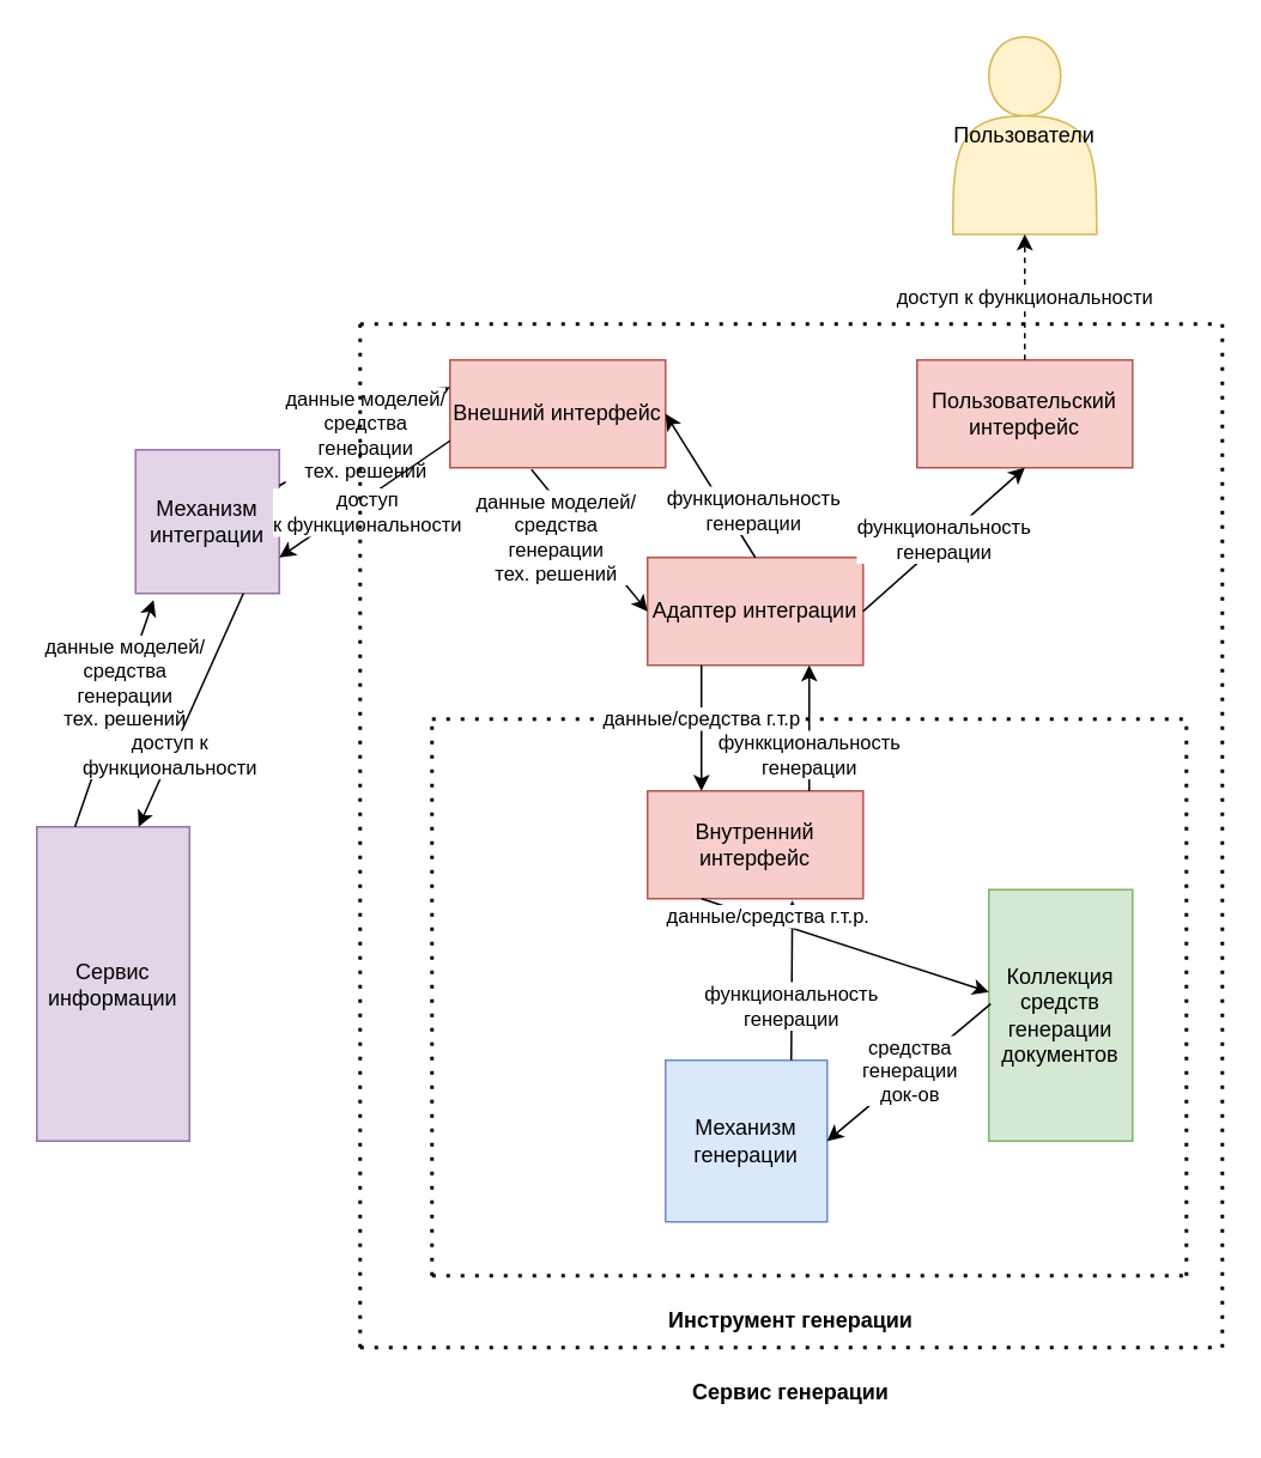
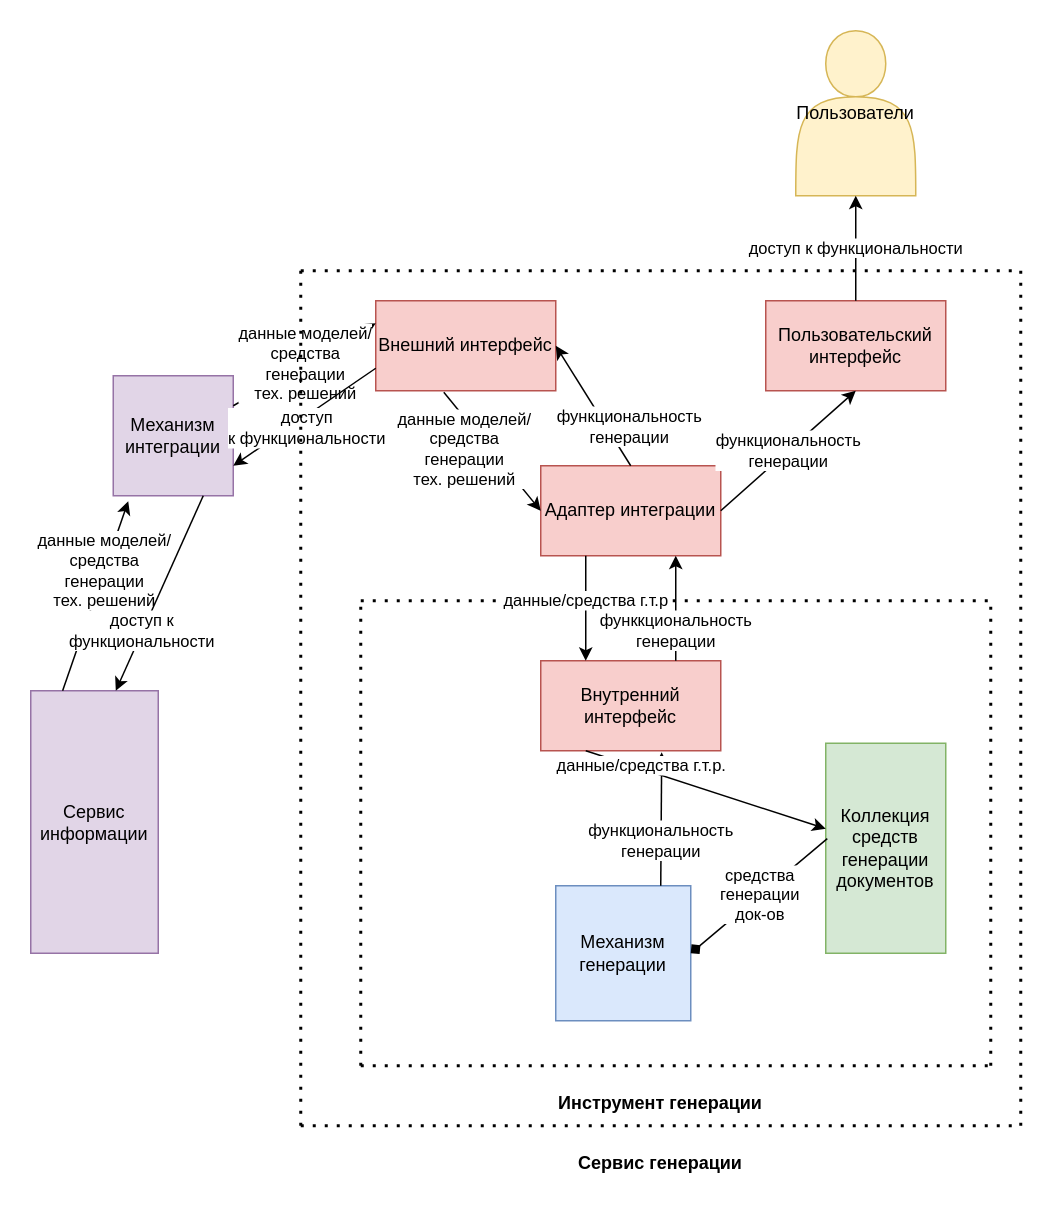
  <mxCell id="0" />
  <mxCell id="1" parent="0" />
  <mxCell id="2" value="Внешний интерфейс" style="rounded=0;whiteSpace=wrap;html=1;fillColor=#f8cecc;strokeColor=#b85450;" vertex="1" parent="1"><mxGeometry x="250" y="200" width="120" height="60" as="geometry" /></mxCell>
  <mxCell id="3" value="Пользовательский интерфейс" style="rounded=0;whiteSpace=wrap;html=1;fillColor=#f8cecc;strokeColor=#b85450;" vertex="1" parent="1"><mxGeometry x="510" y="200" width="120" height="60" as="geometry" /></mxCell>
  <mxCell id="4" value="Внутренний интерфейс" style="rounded=0;whiteSpace=wrap;html=1;fillColor=#f8cecc;strokeColor=#b85450;" vertex="1" parent="1"><mxGeometry x="360" y="440" width="120" height="60" as="geometry" /></mxCell>
  <mxCell id="5" value="Коллекция&lt;br&gt;средств&lt;br&gt;генерации&lt;br&gt;документов" style="rounded=0;whiteSpace=wrap;html=1;fillColor=#d5e8d4;strokeColor=#82b366;" vertex="1" parent="1"><mxGeometry x="550" y="495" width="80" height="140" as="geometry" /></mxCell>
  <mxCell id="6" value="Механизм генерации" style="whiteSpace=wrap;html=1;aspect=fixed;fillColor=#dae8fc;strokeColor=#6c8ebf;" vertex="1" parent="1"><mxGeometry x="370" y="590" width="90" height="90" as="geometry" /></mxCell>
  <mxCell id="7" value="Механизм интеграции" style="whiteSpace=wrap;html=1;aspect=fixed;fillColor=#e1d5e7;strokeColor=#9673a6;" vertex="1" parent="1"><mxGeometry x="75" y="250" width="80" height="80" as="geometry" /></mxCell>
  <mxCell id="8" value="Сервис&lt;br&gt;информации" style="whiteSpace=wrap;html=1;aspect=fixed;fillColor=#e1d5e7;strokeColor=#9673a6;" vertex="1" parent="1"><mxGeometry x="20" y="460" width="85" height="175" as="geometry" /></mxCell>
  <mxCell id="9" value="данные моделей/&lt;br&gt;средства&lt;br&gt;генерации&lt;br&gt;тех. решений" style="endArrow=classic;html=1;rounded=0;exitX=1;exitY=0.25;exitDx=0;exitDy=0;entryX=0;entryY=0.25;entryDx=0;entryDy=0;" edge="1" parent="1" source="7" target="2"><mxGeometry width="50" height="50" relative="1" as="geometry"><mxPoint x="160" y="290" as="sourcePoint" /><mxPoint x="210" y="240" as="targetPoint" /></mxGeometry></mxCell>
  <mxCell id="10" value="данные моделей/&lt;br&gt;средства&lt;br&gt;генерации&lt;br&gt;тех. решений" style="endArrow=classic;html=1;rounded=0;exitX=0.25;exitY=0;exitDx=0;exitDy=0;entryX=0.125;entryY=1.045;entryDx=0;entryDy=0;entryPerimeter=0;" edge="1" parent="1" source="8" target="7"><mxGeometry x="0.266" width="50" height="50" relative="1" as="geometry"><mxPoint x="70" y="410" as="sourcePoint" /><mxPoint x="120" y="360" as="targetPoint" /><mxPoint as="offset" /></mxGeometry></mxCell>
  <mxCell id="11" value="доступ &lt;br&gt;к функциональности" style="endArrow=classic;html=1;rounded=0;exitX=0;exitY=0.75;exitDx=0;exitDy=0;entryX=1;entryY=0.75;entryDx=0;entryDy=0;" edge="1" parent="1" source="2" target="7"><mxGeometry x="0.047" y="7" width="50" height="50" relative="1" as="geometry"><mxPoint x="180" y="370" as="sourcePoint" /><mxPoint x="230" y="320" as="targetPoint" /><mxPoint as="offset" /></mxGeometry></mxCell>
  <mxCell id="12" value="доступ к&lt;br&gt;функциональности" style="endArrow=classic;html=1;rounded=0;exitX=0.75;exitY=1;exitDx=0;exitDy=0;entryX=0.667;entryY=0;entryDx=0;entryDy=0;entryPerimeter=0;" edge="1" parent="1" source="7" target="8"><mxGeometry x="0.385" width="50" height="50" relative="1" as="geometry"><mxPoint x="140" y="420" as="sourcePoint" /><mxPoint x="190" y="370" as="targetPoint" /><mxPoint as="offset" /></mxGeometry></mxCell>
  <mxCell id="13" value="Адаптер интеграции" style="rounded=0;whiteSpace=wrap;html=1;fillColor=#f8cecc;strokeColor=#b85450;" vertex="1" parent="1"><mxGeometry x="360" y="310" width="120" height="60" as="geometry" /></mxCell>
  <mxCell id="14" value="" style="endArrow=none;dashed=1;html=1;dashPattern=1 3;strokeWidth=2;rounded=0;" edge="1" parent="1"><mxGeometry width="50" height="50" relative="1" as="geometry"><mxPoint x="240" y="400" as="sourcePoint" /><mxPoint x="660" y="400" as="targetPoint" /></mxGeometry></mxCell>
  <mxCell id="15" value="" style="endArrow=none;dashed=1;html=1;dashPattern=1 3;strokeWidth=2;rounded=0;" edge="1" parent="1"><mxGeometry width="50" height="50" relative="1" as="geometry"><mxPoint x="240" y="710" as="sourcePoint" /><mxPoint x="240" y="400" as="targetPoint" /></mxGeometry></mxCell>
  <mxCell id="16" value="" style="endArrow=none;dashed=1;html=1;dashPattern=1 3;strokeWidth=2;rounded=0;" edge="1" parent="1"><mxGeometry width="50" height="50" relative="1" as="geometry"><mxPoint x="240" y="710" as="sourcePoint" /><mxPoint x="660" y="710" as="targetPoint" /></mxGeometry></mxCell>
  <mxCell id="17" value="" style="endArrow=none;dashed=1;html=1;dashPattern=1 3;strokeWidth=2;rounded=0;" edge="1" parent="1"><mxGeometry width="50" height="50" relative="1" as="geometry"><mxPoint x="660" y="710" as="sourcePoint" /><mxPoint x="660" y="400" as="targetPoint" /></mxGeometry></mxCell>
  <mxCell id="18" value="&lt;b&gt;Инструмент генерации&lt;/b&gt;" style="text;html=1;strokeColor=none;fillColor=none;align=center;verticalAlign=middle;whiteSpace=wrap;rounded=0;" vertex="1" parent="1"><mxGeometry x="370" y="720" width="140" height="30" as="geometry" /></mxCell>
  <mxCell id="19" value="" style="endArrow=none;dashed=1;html=1;dashPattern=1 3;strokeWidth=2;rounded=0;" edge="1" parent="1"><mxGeometry width="50" height="50" relative="1" as="geometry"><mxPoint x="200" y="750" as="sourcePoint" /><mxPoint x="200" y="180" as="targetPoint" /></mxGeometry></mxCell>
  <mxCell id="20" value="" style="endArrow=none;dashed=1;html=1;dashPattern=1 3;strokeWidth=2;rounded=0;" edge="1" parent="1"><mxGeometry width="50" height="50" relative="1" as="geometry"><mxPoint x="200" y="750" as="sourcePoint" /><mxPoint x="680" y="750" as="targetPoint" /></mxGeometry></mxCell>
  <mxCell id="21" value="" style="endArrow=none;dashed=1;html=1;dashPattern=1 3;strokeWidth=2;rounded=0;" edge="1" parent="1"><mxGeometry width="50" height="50" relative="1" as="geometry"><mxPoint x="200" y="180" as="sourcePoint" /><mxPoint x="680" y="180" as="targetPoint" /></mxGeometry></mxCell>
  <mxCell id="22" value="" style="endArrow=none;dashed=1;html=1;dashPattern=1 3;strokeWidth=2;rounded=0;" edge="1" parent="1"><mxGeometry width="50" height="50" relative="1" as="geometry"><mxPoint x="680" y="750" as="sourcePoint" /><mxPoint x="680" y="180" as="targetPoint" /></mxGeometry></mxCell>
  <mxCell id="23" value="&lt;b&gt;Сервис генерации&lt;/b&gt;" style="text;html=1;strokeColor=none;fillColor=none;align=center;verticalAlign=middle;whiteSpace=wrap;rounded=0;" vertex="1" parent="1"><mxGeometry x="370" y="760" width="140" height="30" as="geometry" /></mxCell>
  <mxCell id="24" value="Пользователи" style="shape=actor;whiteSpace=wrap;html=1;fillColor=#fff2cc;strokeColor=#d6b656;" vertex="1" parent="1"><mxGeometry x="530" y="20" width="80" height="110" as="geometry" /></mxCell>
  <mxCell id="25" value="функкциональность &lt;br&gt;генерации" style="endArrow=classic;html=1;rounded=0;exitX=0.75;exitY=0;exitDx=0;exitDy=0;entryX=0.75;entryY=1;entryDx=0;entryDy=0;" edge="1" parent="1" source="4" target="13"><mxGeometry x="-0.429" width="50" height="50" relative="1" as="geometry"><mxPoint x="390" y="430" as="sourcePoint" /><mxPoint x="440" y="380" as="targetPoint" /><mxPoint as="offset" /></mxGeometry></mxCell>
  <mxCell id="26" value="функциональность &lt;br&gt;генерации" style="endArrow=classic;html=1;rounded=0;entryX=0.672;entryY=1.017;entryDx=0;entryDy=0;entryPerimeter=0;" edge="1" parent="1" target="4"><mxGeometry x="-0.326" width="50" height="50" relative="1" as="geometry"><mxPoint x="440" y="590" as="sourcePoint" /><mxPoint x="415" y="500" as="targetPoint" /><mxPoint as="offset" /></mxGeometry></mxCell>
  <mxCell id="27" value="данные моделей/&lt;br&gt;средства&lt;br&gt;генерации&lt;br&gt;тех. решений" style="endArrow=classic;html=1;rounded=0;exitX=0.378;exitY=1.017;exitDx=0;exitDy=0;exitPerimeter=0;entryX=0;entryY=0.5;entryDx=0;entryDy=0;" edge="1" parent="1" source="2" target="13"><mxGeometry x="-0.253" y="-13" width="50" height="50" relative="1" as="geometry"><mxPoint x="250" y="350" as="sourcePoint" /><mxPoint x="300" y="300" as="targetPoint" /><mxPoint as="offset" /></mxGeometry></mxCell>
  <mxCell id="28" value="функциональность&lt;br&gt;генерации" style="endArrow=classic;html=1;rounded=0;exitX=0.5;exitY=0;exitDx=0;exitDy=0;entryX=1;entryY=0.5;entryDx=0;entryDy=0;" edge="1" parent="1" source="13" target="2"><mxGeometry x="-0.514" y="-13" width="50" height="50" relative="1" as="geometry"><mxPoint x="360" y="280" as="sourcePoint" /><mxPoint x="430.711" y="230" as="targetPoint" /><mxPoint as="offset" /></mxGeometry></mxCell>
  <mxCell id="29" value="функциональность&lt;br&gt;генерации" style="endArrow=classic;html=1;rounded=0;exitX=1;exitY=0.5;exitDx=0;exitDy=0;entryX=0.5;entryY=1;entryDx=0;entryDy=0;" edge="1" parent="1" source="13" target="3"><mxGeometry width="50" height="50" relative="1" as="geometry"><mxPoint x="500" y="350" as="sourcePoint" /><mxPoint x="550" y="300" as="targetPoint" /></mxGeometry></mxCell>
  <mxCell id="30" value="данные/средства г.т.р" style="endArrow=classic;html=1;rounded=0;exitX=0.25;exitY=1;exitDx=0;exitDy=0;entryX=0.25;entryY=0;entryDx=0;entryDy=0;" edge="1" parent="1" source="13" target="4"><mxGeometry x="-0.143" width="50" height="50" relative="1" as="geometry"><mxPoint x="290" y="480" as="sourcePoint" /><mxPoint x="340" y="430" as="targetPoint" /><mxPoint as="offset" /></mxGeometry></mxCell>
  <mxCell id="31" value="данные/средства г.т.р." style="endArrow=classic;html=1;rounded=0;exitX=0.25;exitY=1;exitDx=0;exitDy=0;" edge="1" parent="1" source="4" target="5"><mxGeometry x="-0.554" y="2" width="50" height="50" relative="1" as="geometry"><mxPoint x="260" y="610" as="sourcePoint" /><mxPoint x="310" y="560" as="targetPoint" /><mxPoint as="offset" /></mxGeometry></mxCell>
- <mxCell id="32" value="средства&lt;br&gt;генерации&lt;br&gt;док-ов" style="endArrow=classic;html=1;rounded=0;exitX=0.013;exitY=0.454;exitDx=0;exitDy=0;exitPerimeter=0;entryX=1;entryY=0.5;entryDx=0;entryDy=0;" edge="1" parent="1" source="5" target="6"><mxGeometry width="50" height="50" relative="1" as="geometry"><mxPoint x="480" y="690" as="sourcePoint" /><mxPoint x="530" y="640" as="targetPoint" /></mxGeometry></mxCell>
- <mxCell id="33" value="доступ к функциональности" style="endArrow=classic;html=1;rounded=0;exitX=0.5;exitY=0;exitDx=0;exitDy=0;entryX=0.5;entryY=1;entryDx=0;entryDy=0;dashed=1;" edge="1" parent="1" source="3" target="24"><mxGeometry width="50" height="50" relative="1" as="geometry"><mxPoint x="500" y="180" as="sourcePoint" /><mxPoint x="550" y="130" as="targetPoint" /></mxGeometry></mxCell>
+ <mxCell id="32" value="средства&lt;br&gt;генерации&lt;br&gt;док-ов" style="endArrow=diamond;html=1;rounded=0;exitX=0.013;exitY=0.454;exitDx=0;exitDy=0;exitPerimeter=0;entryX=1;entryY=0.5;entryDx=0;entryDy=0;" edge="1" parent="1" source="5" target="6"><mxGeometry width="50" height="50" relative="1" as="geometry"><mxPoint x="480" y="690" as="sourcePoint" /><mxPoint x="530" y="640" as="targetPoint" /></mxGeometry></mxCell>
+ <mxCell id="33" value="доступ к функциональности" style="endArrow=classic;html=1;rounded=0;exitX=0.5;exitY=0;exitDx=0;exitDy=0;entryX=0.5;entryY=1;entryDx=0;entryDy=0;" edge="1" parent="1" source="3" target="24"><mxGeometry width="50" height="50" relative="1" as="geometry"><mxPoint x="500" y="180" as="sourcePoint" /><mxPoint x="550" y="130" as="targetPoint" /></mxGeometry></mxCell>
